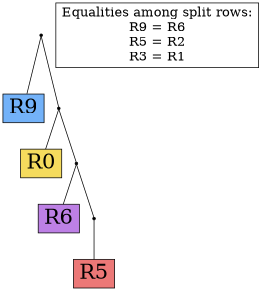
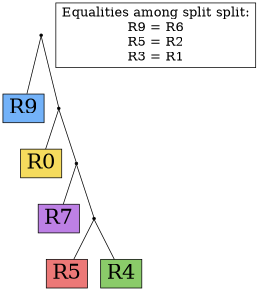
  digraph {
    node [fillcolor=black fontsize=28 shape=box style=filled]
    edge [arrowhead=none]
    n1 [fillcolor="#73B2F9" label=R9]
    n2 [fillcolor="#EC7877" label=R5]
+   n3 [fillcolor="#8ACB69" label=R4]
    n4 [fillcolor="#F5DB5D" label=R0]
-   n5 [fillcolor="#BD80E5" label=R6]
-   n6 [fontsize=18 label="Equalities among split rows:\nR9 = R6\nR5 = R2\nR3 = R1\n" fillcolor="" style=""]
+   n5 [fillcolor="#BD80E5" label=R7]
+   n6 [fontsize=18 label="Equalities among split split:\nR9 = R6\nR5 = R2\nR3 = R1\n" fillcolor="" style=""]
    Int0 [shape=point fontsize=""]
    Int1 [shape=point fontsize=""]
    Int2 [shape=point fontsize=""]
    Int3 [shape=point fontsize=""]
    Int0 -> n2
+   Int0 -> n3
    Int1 -> n5
    Int1 -> Int0
    Int2 -> n4
    Int2 -> Int1
    Int3 -> n1
    Int3 -> Int2
  }
